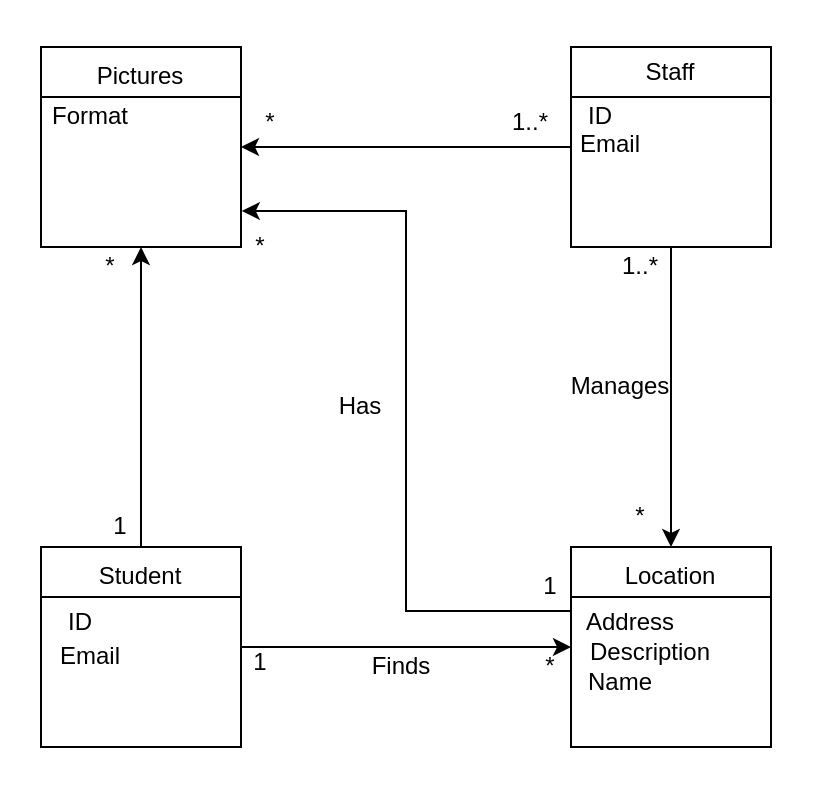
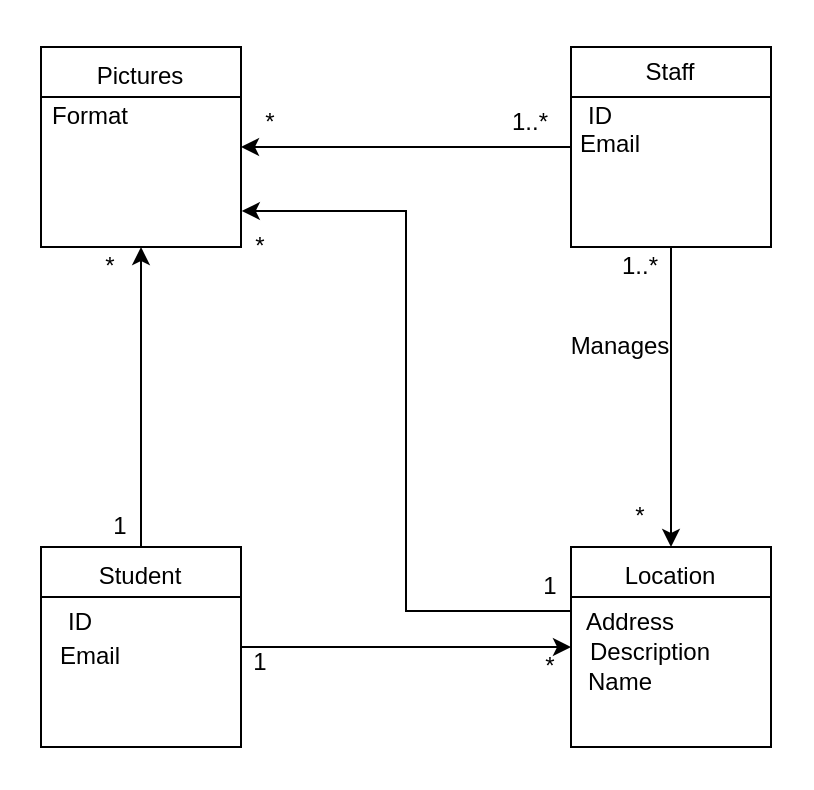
  <mxCell id="0" />
  <mxCell id="1" parent="0" />
  <mxCell id="2" style="edgeStyle=orthogonalEdgeStyle;rounded=0;orthogonalLoop=1;jettySize=auto;html=1;exitX=0.008;exitY=0.32;exitDx=0;exitDy=0;entryX=1.004;entryY=0.82;entryDx=0;entryDy=0;entryPerimeter=0;exitPerimeter=0;" edge="1" parent="1" source="3" target="4"><mxGeometry relative="1" as="geometry" /></mxCell>
  <mxCell id="3" value="" style="whiteSpace=wrap;html=1;aspect=fixed;" vertex="1" parent="1"><mxGeometry x="285" y="273" width="100" height="100" as="geometry" /></mxCell>
  <mxCell id="4" value="" style="whiteSpace=wrap;html=1;aspect=fixed;" vertex="1" parent="1"><mxGeometry x="20" y="23" width="100" height="100" as="geometry" /></mxCell>
  <mxCell id="5" style="edgeStyle=orthogonalEdgeStyle;rounded=0;orthogonalLoop=1;jettySize=auto;html=1;exitX=1;exitY=0.5;exitDx=0;exitDy=0;entryX=0;entryY=0.5;entryDx=0;entryDy=0;" edge="1" parent="1" source="6" target="3"><mxGeometry relative="1" as="geometry" /></mxCell>
  <mxCell id="6" value="" style="whiteSpace=wrap;html=1;aspect=fixed;" vertex="1" parent="1"><mxGeometry x="20" y="273" width="100" height="100" as="geometry" /></mxCell>
  <mxCell id="7" style="edgeStyle=orthogonalEdgeStyle;rounded=0;orthogonalLoop=1;jettySize=auto;html=1;" edge="1" parent="1" source="9" target="4"><mxGeometry relative="1" as="geometry" /></mxCell>
  <mxCell id="8" style="edgeStyle=orthogonalEdgeStyle;rounded=0;orthogonalLoop=1;jettySize=auto;html=1;entryX=0.5;entryY=0;entryDx=0;entryDy=0;" edge="1" parent="1" source="9" target="10"><mxGeometry relative="1" as="geometry" /></mxCell>
  <mxCell id="9" value="" style="whiteSpace=wrap;html=1;aspect=fixed;" vertex="1" parent="1"><mxGeometry x="285" y="23" width="100" height="100" as="geometry" /></mxCell>
  <mxCell id="10" value="Location" style="text;html=1;align=center;verticalAlign=middle;whiteSpace=wrap;rounded=0;" vertex="1" parent="1"><mxGeometry x="305" y="273" width="60" height="30" as="geometry" /></mxCell>
  <mxCell id="11" value="Student" style="text;html=1;align=center;verticalAlign=middle;whiteSpace=wrap;rounded=0;" vertex="1" parent="1"><mxGeometry x="40" y="273" width="60" height="30" as="geometry" /></mxCell>
  <mxCell id="12" value="Staff" style="text;html=1;align=center;verticalAlign=middle;whiteSpace=wrap;rounded=0;" vertex="1" parent="1"><mxGeometry x="305" y="20.5" width="60" height="30" as="geometry" /></mxCell>
  <mxCell id="13" value="Pictures" style="text;html=1;align=center;verticalAlign=middle;whiteSpace=wrap;rounded=0;" vertex="1" parent="1"><mxGeometry x="40" y="23" width="60" height="30" as="geometry" /></mxCell>
  <mxCell id="14" value="" style="endArrow=none;html=1;rounded=0;exitX=0;exitY=0.25;exitDx=0;exitDy=0;entryX=1;entryY=0.25;entryDx=0;entryDy=0;" edge="1" parent="1" source="9" target="9"><mxGeometry width="50" height="50" relative="1" as="geometry"><mxPoint x="380" y="283" as="sourcePoint" /><mxPoint x="320" y="213" as="targetPoint" /></mxGeometry></mxCell>
  <mxCell id="15" value="" style="endArrow=none;html=1;rounded=0;exitX=0;exitY=0.25;exitDx=0;exitDy=0;entryX=1;entryY=0.25;entryDx=0;entryDy=0;" edge="1" parent="1" source="6" target="6"><mxGeometry width="50" height="50" relative="1" as="geometry"><mxPoint x="60" y="206" as="sourcePoint" /><mxPoint x="160" y="208" as="targetPoint" /><Array as="points" /></mxGeometry></mxCell>
  <mxCell id="16" value="" style="endArrow=none;html=1;rounded=0;exitX=0;exitY=0.25;exitDx=0;exitDy=0;entryX=1;entryY=0.25;entryDx=0;entryDy=0;" edge="1" parent="1" source="4" target="4"><mxGeometry width="50" height="50" relative="1" as="geometry"><mxPoint x="270" y="93" as="sourcePoint" /><mxPoint x="320" y="43" as="targetPoint" /></mxGeometry></mxCell>
  <mxCell id="17" value="" style="endArrow=none;html=1;rounded=0;exitX=0;exitY=0.25;exitDx=0;exitDy=0;entryX=1;entryY=0.25;entryDx=0;entryDy=0;" edge="1" parent="1" source="3" target="3"><mxGeometry width="50" height="50" relative="1" as="geometry"><mxPoint x="380" y="283" as="sourcePoint" /><mxPoint x="430" y="233" as="targetPoint" /></mxGeometry></mxCell>
  <mxCell id="18" value="ID" style="text;html=1;align=center;verticalAlign=middle;whiteSpace=wrap;rounded=0;" vertex="1" parent="1"><mxGeometry x="20" y="300.5" width="40" height="20" as="geometry" /></mxCell>
  <mxCell id="19" value="Email" style="text;html=1;align=center;verticalAlign=middle;whiteSpace=wrap;rounded=0;" vertex="1" parent="1"><mxGeometry x="25" y="323" width="40" height="10" as="geometry" /></mxCell>
  <mxCell id="20" value="1" style="text;html=1;align=center;verticalAlign=middle;whiteSpace=wrap;rounded=0;" vertex="1" parent="1"><mxGeometry x="30" y="248" width="60" height="30" as="geometry" /></mxCell>
  <mxCell id="21" value="*" style="text;html=1;align=center;verticalAlign=middle;whiteSpace=wrap;rounded=0;" vertex="1" parent="1"><mxGeometry x="45" y="123" width="20" height="20" as="geometry" /></mxCell>
  <mxCell id="22" value="1" style="text;html=1;align=center;verticalAlign=middle;whiteSpace=wrap;rounded=0;" vertex="1" parent="1"><mxGeometry x="265" y="283" width="20" height="20" as="geometry" /></mxCell>
  <mxCell id="23" value="*" style="text;html=1;align=center;verticalAlign=middle;whiteSpace=wrap;rounded=0;" vertex="1" parent="1"><mxGeometry x="120" y="113" width="20" height="20" as="geometry" /></mxCell>
  <mxCell id="24" value="1..*" style="text;html=1;align=center;verticalAlign=middle;whiteSpace=wrap;rounded=0;" vertex="1" parent="1"><mxGeometry x="305" y="123" width="30" height="20" as="geometry" /></mxCell>
  <mxCell id="25" value="*" style="text;html=1;align=center;verticalAlign=middle;whiteSpace=wrap;rounded=0;" vertex="1" parent="1"><mxGeometry x="310" y="248" width="20" height="20" as="geometry" /></mxCell>
  <mxCell id="26" value="" style="edgeStyle=orthogonalEdgeStyle;rounded=0;orthogonalLoop=1;jettySize=auto;html=1;entryX=0.5;entryY=1;entryDx=0;entryDy=0;exitX=0.5;exitY=0;exitDx=0;exitDy=0;" edge="1" parent="1" source="11" target="4"><mxGeometry relative="1" as="geometry" /></mxCell>
- <mxCell id="27" value="Has" style="text;html=1;align=center;verticalAlign=middle;whiteSpace=wrap;rounded=0;" vertex="1" parent="1"><mxGeometry x="160" y="193" width="40" height="20" as="geometry" /></mxCell>
- <mxCell id="28" value="Manages" style="text;html=1;align=center;verticalAlign=middle;whiteSpace=wrap;rounded=0;" vertex="1" parent="1"><mxGeometry x="285" y="183" width="50" height="20" as="geometry" /></mxCell>
+ <mxCell id="28" value="Manages" style="text;html=1;align=center;verticalAlign=middle;whiteSpace=wrap;rounded=0;" vertex="1" parent="1"><mxGeometry x="285" y="163" width="50" height="20" as="geometry" /></mxCell>
  <mxCell id="29" value="Description" style="text;html=1;align=center;verticalAlign=middle;whiteSpace=wrap;rounded=0;" vertex="1" parent="1"><mxGeometry x="305" y="318" width="40" height="15" as="geometry" /></mxCell>
  <mxCell id="30" value="Name" style="text;html=1;align=center;verticalAlign=middle;whiteSpace=wrap;rounded=0;" vertex="1" parent="1"><mxGeometry x="285" y="335.5" width="50" height="10" as="geometry" /></mxCell>
  <mxCell id="31" value="Address" style="text;html=1;align=center;verticalAlign=middle;whiteSpace=wrap;rounded=0;" vertex="1" parent="1"><mxGeometry x="290" y="300.5" width="50" height="20" as="geometry" /></mxCell>
  <mxCell id="32" value="ID" style="text;html=1;align=center;verticalAlign=middle;whiteSpace=wrap;rounded=0;" vertex="1" parent="1"><mxGeometry x="285" y="53" width="30" height="10" as="geometry" /></mxCell>
  <mxCell id="33" value="Email" style="text;html=1;align=center;verticalAlign=middle;whiteSpace=wrap;rounded=0;" vertex="1" parent="1"><mxGeometry x="290" y="68" width="30" height="7.5" as="geometry" /></mxCell>
  <mxCell id="34" value="Format" style="text;html=1;align=center;verticalAlign=middle;whiteSpace=wrap;rounded=0;" vertex="1" parent="1"><mxGeometry x="20" y="48" width="50" height="20" as="geometry" /></mxCell>
- <mxCell id="35" value="Finds" style="text;html=1;align=center;verticalAlign=middle;whiteSpace=wrap;rounded=0;" vertex="1" parent="1"><mxGeometry x="177.5" y="323" width="45" height="20" as="geometry" /></mxCell>
  <mxCell id="36" value="1" style="text;html=1;align=center;verticalAlign=middle;whiteSpace=wrap;rounded=0;" vertex="1" parent="1"><mxGeometry x="120" y="325.5" width="20" height="10" as="geometry" /></mxCell>
  <mxCell id="37" value="*" style="text;html=1;align=center;verticalAlign=middle;whiteSpace=wrap;rounded=0;" vertex="1" parent="1"><mxGeometry x="265" y="323" width="20" height="20" as="geometry" /></mxCell>
  <mxCell id="38" value="1..*" style="text;html=1;align=center;verticalAlign=middle;whiteSpace=wrap;rounded=0;" vertex="1" parent="1"><mxGeometry x="250" y="50.5" width="30" height="20" as="geometry" /></mxCell>
  <mxCell id="39" value="*" style="text;html=1;align=center;verticalAlign=middle;whiteSpace=wrap;rounded=0;" vertex="1" parent="1"><mxGeometry x="125" y="55.5" width="20" height="10" as="geometry" /></mxCell>
